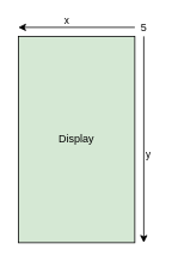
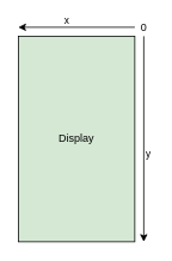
  <mxCell id="0" />
  <mxCell id="1" parent="0" />
  <mxCell id="2" value="Display" style="rounded=0;whiteSpace=wrap;html=1;fillColor=#d5e8d4;" vertex="1" parent="1"><mxGeometry x="20" y="40" width="130" height="230" as="geometry" /></mxCell>
  <mxCell id="3" value="" style="endArrow=classic;html=1;rounded=0;" edge="1" parent="1"><mxGeometry width="50" height="50" relative="1" as="geometry"><mxPoint x="150" y="30" as="sourcePoint" /><mxPoint x="20" y="30" as="targetPoint" /></mxGeometry></mxCell>
  <mxCell id="4" value="x" style="edgeLabel;html=1;align=center;verticalAlign=middle;resizable=0;points=[];" vertex="1" connectable="0" parent="3"><mxGeometry x="0.185" y="-2" relative="1" as="geometry"><mxPoint y="-7" as="offset" /></mxGeometry></mxCell>
  <mxCell id="5" value="" style="endArrow=classic;html=1;rounded=0;" edge="1" parent="1"><mxGeometry width="50" height="50" relative="1" as="geometry"><mxPoint x="160" y="40" as="sourcePoint" /><mxPoint x="160" y="270" as="targetPoint" /></mxGeometry></mxCell>
  <mxCell id="6" value="y" style="edgeLabel;html=1;align=center;verticalAlign=middle;resizable=0;points=[];" vertex="1" connectable="0" parent="5"><mxGeometry x="0.136" y="4" relative="1" as="geometry"><mxPoint as="offset" /></mxGeometry></mxCell>
- <mxCell id="7" value="5" style="text;html=1;align=center;verticalAlign=middle;resizable=0;points=[];autosize=1;strokeColor=none;fillColor=none;" vertex="1" parent="1"><mxGeometry x="150" y="20" width="20" height="20" as="geometry" /></mxCell>
+ <mxCell id="7" value="0" style="text;html=1;align=center;verticalAlign=middle;resizable=0;points=[];autosize=1;strokeColor=none;fillColor=none;" vertex="1" parent="1"><mxGeometry x="150" y="20" width="20" height="20" as="geometry" /></mxCell>
